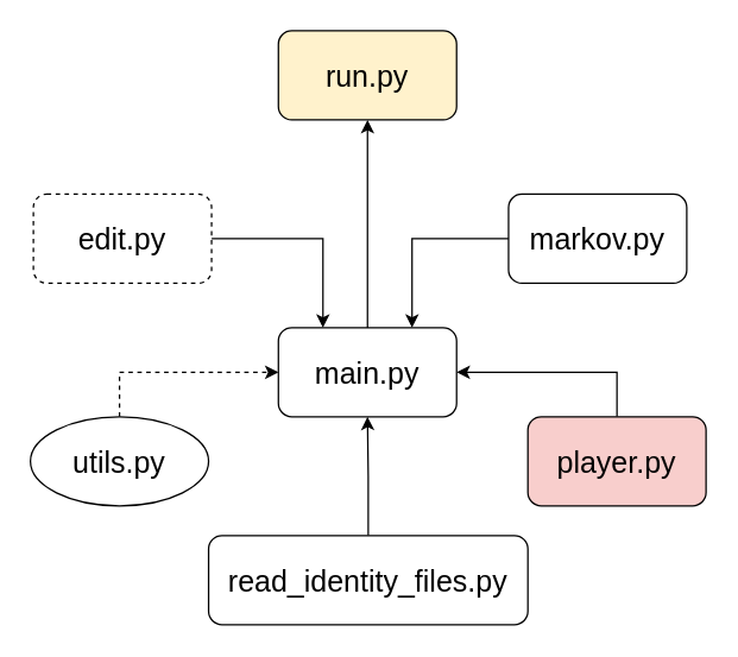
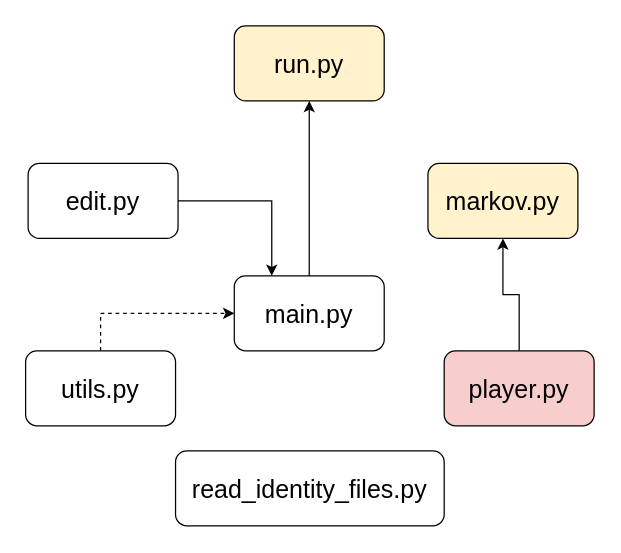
  <mxCell id="0" />
  <mxCell id="1" parent="0" />
  <mxCell id="2" value="&lt;font style=&quot;font-size: 20px&quot;&gt;run.py&lt;/font&gt;" style="rounded=1;whiteSpace=wrap;html=1;fillColor=#fff2cc;" parent="1" vertex="1"><mxGeometry x="187" y="20" width="120" height="60" as="geometry" /></mxCell>
  <mxCell id="3" style="edgeStyle=orthogonalEdgeStyle;rounded=0;orthogonalLoop=1;jettySize=auto;html=1;exitX=0.5;exitY=0;exitDx=0;exitDy=0;entryX=0.5;entryY=1;entryDx=0;entryDy=0;" edge="1" parent="1" source="4" target="2"><mxGeometry relative="1" as="geometry" /></mxCell>
  <mxCell id="4" value="&lt;font style=&quot;font-size: 20px&quot;&gt;main.py&lt;/font&gt;" style="rounded=1;whiteSpace=wrap;html=1;" parent="1" vertex="1"><mxGeometry x="187" y="220" width="120" height="60" as="geometry" /></mxCell>
- <mxCell id="5" style="edgeStyle=orthogonalEdgeStyle;rounded=0;orthogonalLoop=1;jettySize=auto;html=1;exitX=0.5;exitY=0;exitDx=0;exitDy=0;entryX=0.5;entryY=1;entryDx=0;entryDy=0;" parent="1" source="6" target="4" edge="1"><mxGeometry relative="1" as="geometry" /></mxCell>
  <mxCell id="6" value="&lt;font style=&quot;font-size: 20px&quot;&gt;read_identity_files.py&lt;/font&gt;" style="rounded=1;whiteSpace=wrap;html=1;" parent="1" vertex="1"><mxGeometry x="140" y="360" width="215" height="60" as="geometry" /></mxCell>
- <mxCell id="7" style="edgeStyle=orthogonalEdgeStyle;rounded=0;orthogonalLoop=1;jettySize=auto;html=1;exitX=0.5;exitY=0;exitDx=0;exitDy=0;entryX=1;entryY=0.5;entryDx=0;entryDy=0;" parent="1" source="8" target="4" edge="1"><mxGeometry relative="1" as="geometry" /></mxCell>
+ <mxCell id="7" style="edgeStyle=orthogonalEdgeStyle;rounded=0;orthogonalLoop=1;jettySize=auto;html=1;exitX=0.5;exitY=0;exitDx=0;exitDy=0;" parent="1" source="8" target="14" edge="1"><mxGeometry relative="1" as="geometry" /></mxCell>
  <mxCell id="8" value="&lt;font style=&quot;font-size: 20px&quot;&gt;player.py&lt;/font&gt;" style="rounded=1;whiteSpace=wrap;html=1;fillColor=#f8cecc;" parent="1" vertex="1"><mxGeometry x="355" y="280" width="120" height="60" as="geometry" /></mxCell>
  <mxCell id="9" style="edgeStyle=orthogonalEdgeStyle;rounded=0;orthogonalLoop=1;jettySize=auto;html=1;exitX=0.5;exitY=0;exitDx=0;exitDy=0;entryX=0;entryY=0.5;entryDx=0;entryDy=0;dashed=1;" parent="1" source="10" target="4" edge="1"><mxGeometry relative="1" as="geometry" /></mxCell>
- <mxCell id="10" value="&lt;font style=&quot;font-size: 20px&quot;&gt;utils.py&lt;/font&gt;" style="ellipse;whiteSpace=wrap;html=1;" parent="1" vertex="1"><mxGeometry x="20" y="280" width="120" height="60" as="geometry" /></mxCell>
+ <mxCell id="10" value="&lt;font style=&quot;font-size: 20px&quot;&gt;utils.py&lt;/font&gt;" style="rounded=1;whiteSpace=wrap;html=1;" parent="1" vertex="1"><mxGeometry x="20" y="280" width="120" height="60" as="geometry" /></mxCell>
  <mxCell id="11" style="edgeStyle=orthogonalEdgeStyle;rounded=0;orthogonalLoop=1;jettySize=auto;html=1;entryX=0.25;entryY=0;entryDx=0;entryDy=0;" parent="1" source="12" target="4" edge="1"><mxGeometry relative="1" as="geometry" /></mxCell>
- <mxCell id="12" value="&lt;font style=&quot;font-size: 20px&quot;&gt;edit.py&lt;/font&gt;" style="rounded=1;whiteSpace=wrap;html=1;dashed=1;" parent="1" vertex="1"><mxGeometry x="22" y="130" width="120" height="60" as="geometry" /></mxCell>
- <mxCell id="13" style="edgeStyle=orthogonalEdgeStyle;rounded=0;orthogonalLoop=1;jettySize=auto;html=1;exitX=0;exitY=0.5;exitDx=0;exitDy=0;entryX=0.75;entryY=0;entryDx=0;entryDy=0;" parent="1" source="14" target="4" edge="1"><mxGeometry relative="1" as="geometry" /></mxCell>
- <mxCell id="14" value="&lt;font style=&quot;font-size: 20px&quot;&gt;markov.py&lt;/font&gt;" style="rounded=1;whiteSpace=wrap;html=1;" parent="1" vertex="1"><mxGeometry x="342" y="130" width="120" height="60" as="geometry" /></mxCell>
+ <mxCell id="12" value="&lt;font style=&quot;font-size: 20px&quot;&gt;edit.py&lt;/font&gt;" style="rounded=1;whiteSpace=wrap;html=1;" parent="1" vertex="1"><mxGeometry x="22" y="130" width="120" height="60" as="geometry" /></mxCell>
+ <mxCell id="14" value="&lt;font style=&quot;font-size: 20px&quot;&gt;markov.py&lt;/font&gt;" style="rounded=1;whiteSpace=wrap;html=1;fillColor=#fff2cc;" parent="1" vertex="1"><mxGeometry x="342" y="130" width="120" height="60" as="geometry" /></mxCell>
